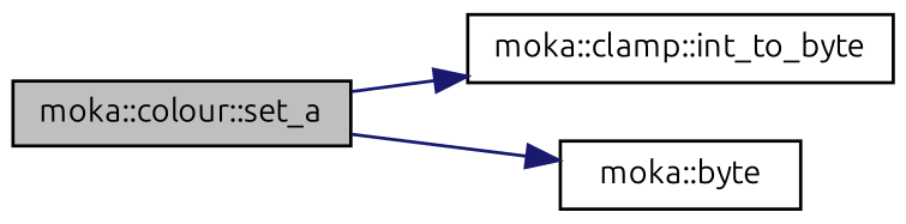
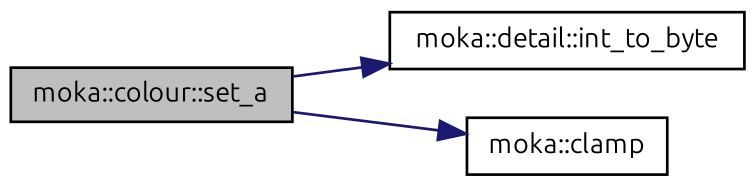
  digraph {
    fontname=Ubuntu
    rankdir=LR
    node [color=black fillcolor=white fontname=Ubuntu fontsize=10 shape=record style=filled]
    edge [color=midnightblue fontname=Ubuntu fontsize=10 labelfontname=Helvetica labelfontsize=10 style=solid]
    n1 [fillcolor=grey75 fontcolor=black height=0.2 label="moka::colour::set_a" width=0.4]
-   n2 [height=0.2 label="moka::clamp::int_to_byte" width=0.4]
-   n3 [height=0.2 label="moka::byte" width=0.4]
+   n2 [height=0.2 label="moka::detail::int_to_byte" width=0.4]
+   n3 [height=0.2 label="moka::clamp" width=0.4]
    n1 -> n2
    n1 -> n3
  }
